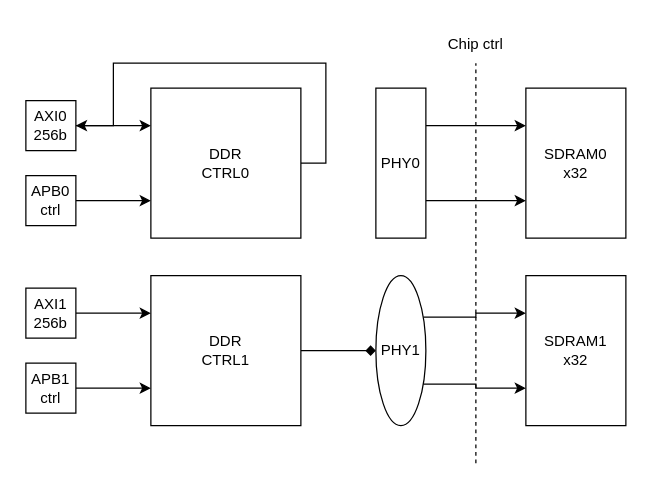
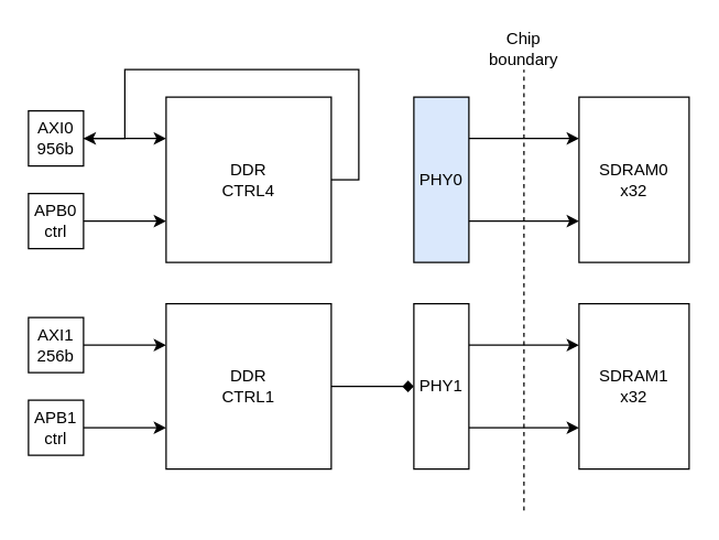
  <mxCell id="0" />
  <mxCell id="1" parent="0" />
  <mxCell id="2" style="edgeStyle=orthogonalEdgeStyle;rounded=0;orthogonalLoop=1;jettySize=auto;html=1;exitX=1;exitY=0.5;exitDx=0;exitDy=0;" parent="1" source="3" target="9" edge="1"><mxGeometry relative="1" as="geometry" /></mxCell>
- <mxCell id="3" value="DDR&lt;br&gt;CTRL0" style="rounded=0;whiteSpace=wrap;html=1;" parent="1" vertex="1"><mxGeometry x="120" y="70" width="120" height="120" as="geometry" /></mxCell>
+ <mxCell id="3" value="DDR&lt;br&gt;CTRL4" style="rounded=0;whiteSpace=wrap;html=1;" parent="1" vertex="1"><mxGeometry x="120" y="70" width="120" height="120" as="geometry" /></mxCell>
  <mxCell id="4" value="SDRAM0&lt;br&gt;x32" style="rounded=0;whiteSpace=wrap;html=1;" parent="1" vertex="1"><mxGeometry x="420" y="70" width="80" height="120" as="geometry" /></mxCell>
  <mxCell id="5" style="edgeStyle=orthogonalEdgeStyle;rounded=0;orthogonalLoop=1;jettySize=auto;html=1;exitX=1;exitY=0.25;exitDx=0;exitDy=0;entryX=0;entryY=0.25;entryDx=0;entryDy=0;" parent="1" source="7" target="4" edge="1"><mxGeometry relative="1" as="geometry" /></mxCell>
  <mxCell id="6" style="edgeStyle=orthogonalEdgeStyle;rounded=0;orthogonalLoop=1;jettySize=auto;html=1;exitX=1;exitY=0.75;exitDx=0;exitDy=0;entryX=0;entryY=0.75;entryDx=0;entryDy=0;" parent="1" source="7" target="4" edge="1"><mxGeometry relative="1" as="geometry" /></mxCell>
- <mxCell id="7" value="PHY0" style="rounded=0;whiteSpace=wrap;html=1;" parent="1" vertex="1"><mxGeometry x="300" y="70" width="40" height="120" as="geometry" /></mxCell>
+ <mxCell id="7" value="PHY0" style="rounded=0;whiteSpace=wrap;html=1;fillColor=#dae8fc;" parent="1" vertex="1"><mxGeometry x="300" y="70" width="40" height="120" as="geometry" /></mxCell>
  <mxCell id="8" style="edgeStyle=orthogonalEdgeStyle;rounded=0;orthogonalLoop=1;jettySize=auto;html=1;exitX=1;exitY=0.5;exitDx=0;exitDy=0;entryX=0;entryY=0.5;entryDx=0;entryDy=0;" parent="1" source="9" edge="1"><mxGeometry relative="1" as="geometry"><mxPoint x="120" y="100" as="targetPoint" /></mxGeometry></mxCell>
- <mxCell id="9" value="AXI0&lt;br&gt;256b" style="rounded=0;whiteSpace=wrap;html=1;" parent="1" vertex="1"><mxGeometry x="20" y="80" width="40" height="40" as="geometry" /></mxCell>
+ <mxCell id="9" value="AXI0&lt;br&gt;956b" style="rounded=0;whiteSpace=wrap;html=1;" parent="1" vertex="1"><mxGeometry x="20" y="80" width="40" height="40" as="geometry" /></mxCell>
  <mxCell id="10" style="edgeStyle=orthogonalEdgeStyle;rounded=0;orthogonalLoop=1;jettySize=auto;html=1;exitX=1;exitY=0.5;exitDx=0;exitDy=0;entryX=0;entryY=0.5;entryDx=0;entryDy=0;endArrow=diamond;" parent="1" source="11" target="15" edge="1"><mxGeometry relative="1" as="geometry" /></mxCell>
  <mxCell id="11" value="DDR&lt;br&gt;CTRL1" style="rounded=0;whiteSpace=wrap;html=1;" parent="1" vertex="1"><mxGeometry x="120" y="220" width="120" height="120" as="geometry" /></mxCell>
  <mxCell id="12" value="SDRAM1&lt;br&gt;x32" style="rounded=0;whiteSpace=wrap;html=1;" parent="1" vertex="1"><mxGeometry x="420" y="220" width="80" height="120" as="geometry" /></mxCell>
  <mxCell id="13" style="edgeStyle=orthogonalEdgeStyle;rounded=0;orthogonalLoop=1;jettySize=auto;html=1;exitX=1;exitY=0.25;exitDx=0;exitDy=0;entryX=0;entryY=0.25;entryDx=0;entryDy=0;" parent="1" source="15" target="12" edge="1"><mxGeometry relative="1" as="geometry" /></mxCell>
  <mxCell id="14" style="edgeStyle=orthogonalEdgeStyle;rounded=0;orthogonalLoop=1;jettySize=auto;html=1;exitX=1;exitY=0.75;exitDx=0;exitDy=0;entryX=0;entryY=0.75;entryDx=0;entryDy=0;" parent="1" source="15" target="12" edge="1"><mxGeometry relative="1" as="geometry" /></mxCell>
- <mxCell id="15" value="PHY1" style="ellipse;whiteSpace=wrap;html=1;" parent="1" vertex="1"><mxGeometry x="300" y="220" width="40" height="120" as="geometry" /></mxCell>
+ <mxCell id="15" value="PHY1" style="rounded=0;whiteSpace=wrap;html=1;" parent="1" vertex="1"><mxGeometry x="300" y="220" width="40" height="120" as="geometry" /></mxCell>
  <mxCell id="16" style="edgeStyle=orthogonalEdgeStyle;rounded=0;orthogonalLoop=1;jettySize=auto;html=1;exitX=1;exitY=0.5;exitDx=0;exitDy=0;entryX=0;entryY=0.5;entryDx=0;entryDy=0;" parent="1" source="17" edge="1"><mxGeometry relative="1" as="geometry"><mxPoint x="120" y="250" as="targetPoint" /></mxGeometry></mxCell>
  <mxCell id="17" value="AXI1&lt;br&gt;256b" style="rounded=0;whiteSpace=wrap;html=1;" parent="1" vertex="1"><mxGeometry x="20" y="230" width="40" height="40" as="geometry" /></mxCell>
  <mxCell id="18" value="" style="endArrow=none;dashed=1;html=1;rounded=0;" parent="1" edge="1"><mxGeometry width="50" height="50" relative="1" as="geometry"><mxPoint x="380" y="370" as="sourcePoint" /><mxPoint x="380" y="50" as="targetPoint" /></mxGeometry></mxCell>
- <mxCell id="19" value="Chip ctrl" style="text;html=1;strokeColor=none;fillColor=none;align=center;verticalAlign=middle;whiteSpace=wrap;rounded=0;" parent="1" vertex="1"><mxGeometry x="340" y="20" width="80" height="30" as="geometry" /></mxCell>
+ <mxCell id="19" value="Chip boundary" style="text;html=1;strokeColor=none;fillColor=none;align=center;verticalAlign=middle;whiteSpace=wrap;rounded=0;" parent="1" vertex="1"><mxGeometry x="340" y="20" width="80" height="30" as="geometry" /></mxCell>
  <mxCell id="20" style="edgeStyle=orthogonalEdgeStyle;rounded=0;orthogonalLoop=1;jettySize=auto;html=1;exitX=1;exitY=0.5;exitDx=0;exitDy=0;entryX=0;entryY=0.5;entryDx=0;entryDy=0;" edge="1" source="21" parent="1"><mxGeometry relative="1" as="geometry"><mxPoint x="120" y="160" as="targetPoint" /></mxGeometry></mxCell>
  <mxCell id="21" value="APB0&lt;br&gt;ctrl" style="rounded=0;whiteSpace=wrap;html=1;" vertex="1" parent="1"><mxGeometry x="20" y="140" width="40" height="40" as="geometry" /></mxCell>
  <mxCell id="22" style="edgeStyle=orthogonalEdgeStyle;rounded=0;orthogonalLoop=1;jettySize=auto;html=1;exitX=1;exitY=0.5;exitDx=0;exitDy=0;entryX=0;entryY=0.5;entryDx=0;entryDy=0;" edge="1" source="23" parent="1"><mxGeometry relative="1" as="geometry"><mxPoint x="120" y="310" as="targetPoint" /></mxGeometry></mxCell>
  <mxCell id="23" value="APB1&lt;br&gt;ctrl" style="rounded=0;whiteSpace=wrap;html=1;" vertex="1" parent="1"><mxGeometry x="20" y="290" width="40" height="40" as="geometry" /></mxCell>
